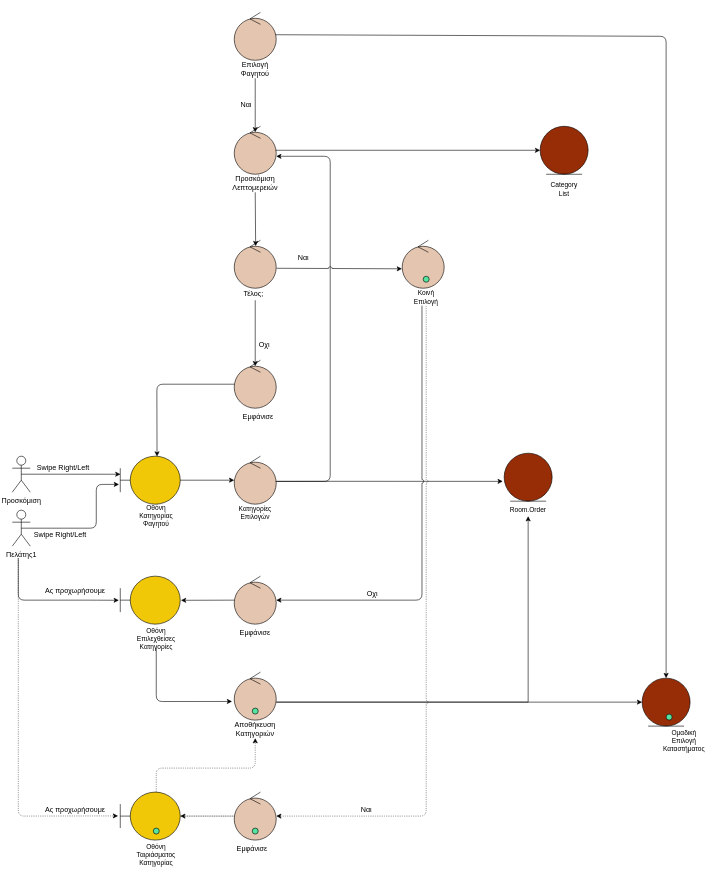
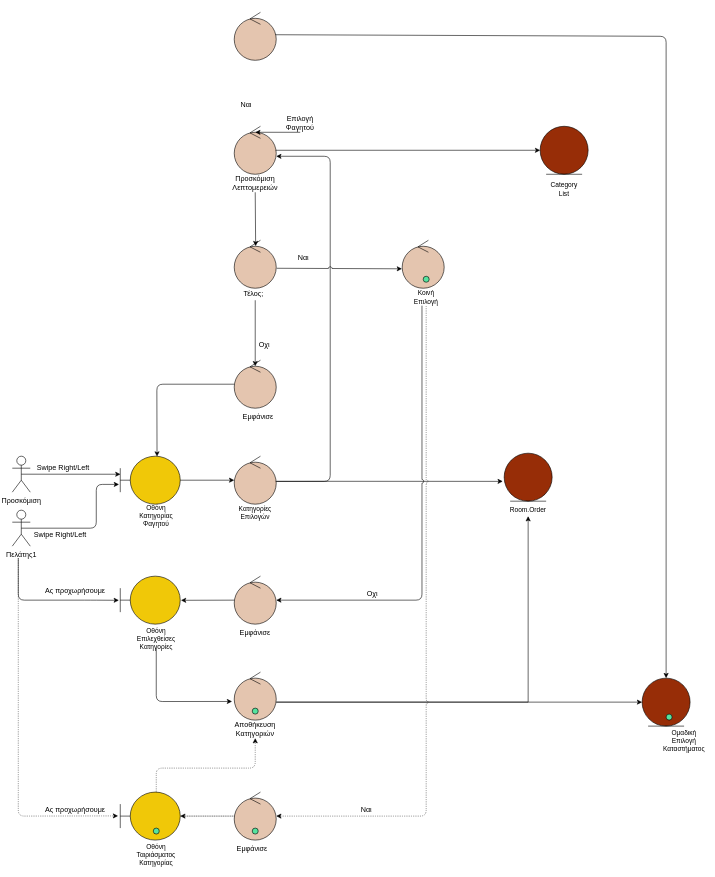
  <mxCell id="0" />
  <mxCell id="1" parent="0" />
  <mxCell id="2" value="" style="shape=umlBoundary;whiteSpace=wrap;html=1;fillColor=#F0C808;" parent="1" vertex="1"><mxGeometry x="200" y="760" width="100" height="80" as="geometry" /></mxCell>
  <mxCell id="3" value="Προσκόμιση" style="shape=umlActor;verticalLabelPosition=bottom;verticalAlign=top;html=1;" parent="1" vertex="1"><mxGeometry x="20" y="760" width="30" height="60" as="geometry" /></mxCell>
  <mxCell id="4" value="" style="endArrow=classic;html=1;rounded=0;entryX=0.003;entryY=0.376;entryDx=0;entryDy=0;entryPerimeter=0;exitX=0.5;exitY=0.5;exitDx=0;exitDy=0;exitPerimeter=0;" parent="1" source="3" target="2" edge="1"><mxGeometry width="50" height="50" relative="1" as="geometry"><mxPoint x="95" y="800" as="sourcePoint" /><mxPoint x="330" y="230" as="targetPoint" /></mxGeometry></mxCell>
  <mxCell id="5" value="" style="ellipse;shape=umlControl;whiteSpace=wrap;html=1;fontSize=10;fillColor=#E4C5AF;" parent="1" vertex="1"><mxGeometry x="390" y="210" width="70" height="80" as="geometry" /></mxCell>
  <mxCell id="6" value="" style="ellipse;shape=umlEntity;whiteSpace=wrap;html=1;fontSize=12;fillColor=#972D07;" parent="1" vertex="1"><mxGeometry x="900" y="210" width="80" height="80" as="geometry" /></mxCell>
  <mxCell id="7" value="" style="endArrow=classic;html=1;rounded=0;fontSize=11;exitX=0.986;exitY=0.5;exitDx=0;exitDy=0;exitPerimeter=0;entryX=0;entryY=0.5;entryDx=0;entryDy=0;" parent="1" source="5" target="6" edge="1"><mxGeometry width="50" height="50" relative="1" as="geometry"><mxPoint x="574" y="130" as="sourcePoint" /><mxPoint x="670" y="130" as="targetPoint" /></mxGeometry></mxCell>
  <mxCell id="8" value="" style="ellipse;shape=umlControl;whiteSpace=wrap;html=1;fontSize=12;fillColor=#E4C5AF;" parent="1" vertex="1"><mxGeometry x="390" y="400" width="70" height="80" as="geometry" /></mxCell>
  <mxCell id="9" value="" style="endArrow=classic;html=1;rounded=0;fontSize=12;exitX=0.5;exitY=1;exitDx=0;exitDy=0;startArrow=none;entryX=0.51;entryY=0.122;entryDx=0;entryDy=0;entryPerimeter=0;" parent="1" source="15" target="8" edge="1"><mxGeometry width="50" height="50" relative="1" as="geometry"><mxPoint x="550" y="310" as="sourcePoint" /><mxPoint x="420" y="410" as="targetPoint" /></mxGeometry></mxCell>
  <mxCell id="10" value="" style="endArrow=classic;html=1;rounded=0;fontSize=12;entryX=-0.029;entryY=0.587;entryDx=0;entryDy=0;exitX=1.004;exitY=0.523;exitDx=0;exitDy=0;exitPerimeter=0;entryPerimeter=0;" parent="1" source="12" target="20" edge="1"><mxGeometry width="50" height="50" relative="1" as="geometry"><mxPoint x="770" y="360" as="sourcePoint" /><mxPoint x="720" y="350" as="targetPoint" /><Array as="points" /></mxGeometry></mxCell>
  <mxCell id="11" value="Οχι" style="text;html=1;align=center;verticalAlign=middle;resizable=0;points=[];autosize=1;strokeColor=none;fillColor=none;fontSize=12;" parent="1" vertex="1"><mxGeometry x="420" y="565" width="40" height="20" as="geometry" /></mxCell>
  <mxCell id="12" value="" style="ellipse;shape=umlControl;whiteSpace=wrap;html=1;fontSize=12;fillColor=#E4C5AF;" parent="1" vertex="1"><mxGeometry x="390" y="760" width="70" height="80" as="geometry" /></mxCell>
  <mxCell id="13" value="" style="ellipse;shape=umlEntity;whiteSpace=wrap;html=1;fontSize=11;fillColor=#972D07;" parent="1" vertex="1"><mxGeometry x="1070" y="1130" width="80" height="80" as="geometry" /></mxCell>
  <mxCell id="14" value="Οθόνη Κατηγορίας Φαγητού" style="text;html=1;strokeColor=none;fillColor=none;align=center;verticalAlign=middle;whiteSpace=wrap;rounded=0;fontSize=11;" parent="1" vertex="1"><mxGeometry x="230" y="840" width="60" height="40" as="geometry" /></mxCell>
  <mxCell id="15" value="Προσκόμιση Λεπτομερειών" style="text;html=1;strokeColor=none;fillColor=none;align=center;verticalAlign=middle;whiteSpace=wrap;rounded=0;fontSize=12;" parent="1" vertex="1"><mxGeometry x="395" y="290" width="60" height="30" as="geometry" /></mxCell>
  <mxCell id="16" value="Category List" style="text;html=1;strokeColor=none;fillColor=none;align=center;verticalAlign=middle;whiteSpace=wrap;rounded=0;fontSize=11;" parent="1" vertex="1"><mxGeometry x="910" y="300" width="60" height="30" as="geometry" /></mxCell>
  <mxCell id="17" value="" style="endArrow=classic;html=1;rounded=0;fontSize=11;" parent="1" edge="1"><mxGeometry width="50" height="50" relative="1" as="geometry"><mxPoint x="300" y="800" as="sourcePoint" /><mxPoint x="390" y="800" as="targetPoint" /></mxGeometry></mxCell>
  <mxCell id="18" value="Ομαδική Επιλογή Καταστήματος" style="text;html=1;strokeColor=none;fillColor=none;align=center;verticalAlign=middle;whiteSpace=wrap;rounded=0;fontSize=11;" parent="1" vertex="1"><mxGeometry x="1110" y="1220" width="60" height="30" as="geometry" /></mxCell>
  <mxCell id="19" value="Κοινή Επιλογή" style="text;html=1;strokeColor=none;fillColor=none;align=center;verticalAlign=middle;whiteSpace=wrap;rounded=0;fontSize=11;" parent="1" vertex="1"><mxGeometry x="680" y="480" width="60" height="30" as="geometry" /></mxCell>
  <mxCell id="20" value="" style="ellipse;shape=umlEntity;whiteSpace=wrap;html=1;fontSize=12;fillColor=#972D07;" parent="1" vertex="1"><mxGeometry x="840" y="755" width="80" height="80" as="geometry" /></mxCell>
  <mxCell id="21" value="Room.Order" style="text;html=1;strokeColor=none;fillColor=none;align=center;verticalAlign=middle;whiteSpace=wrap;rounded=0;fontSize=11;" parent="1" vertex="1"><mxGeometry x="850" y="835" width="60" height="30" as="geometry" /></mxCell>
  <mxCell id="22" value="" style="ellipse;shape=umlControl;whiteSpace=wrap;html=1;fontSize=11;fillColor=#E4C5AF;" parent="1" vertex="1"><mxGeometry x="390" y="600" width="70" height="80" as="geometry" /></mxCell>
  <mxCell id="23" value="" style="endArrow=classic;html=1;rounded=1;fontSize=12;startArrow=none;entryX=0.613;entryY=0.007;entryDx=0;entryDy=0;entryPerimeter=0;" parent="1" target="2" edge="1"><mxGeometry width="50" height="50" relative="1" as="geometry"><mxPoint x="390" y="640" as="sourcePoint" /><mxPoint x="320" y="800" as="targetPoint" /><Array as="points"><mxPoint x="261" y="640" /></Array></mxGeometry></mxCell>
  <mxCell id="24" value="" style="ellipse;shape=umlControl;whiteSpace=wrap;html=1;fontSize=11;fillColor=#E4C5AF;" parent="1" vertex="1"><mxGeometry x="390" y="20" width="70" height="80" as="geometry" /></mxCell>
- <mxCell id="25" value="Επιλογή Φαγητού" style="text;html=1;strokeColor=none;fillColor=none;align=center;verticalAlign=middle;whiteSpace=wrap;rounded=0;fontSize=12;" parent="1" vertex="1"><mxGeometry x="395" y="100" width="60" height="30" as="geometry" /></mxCell>
+ <mxCell id="25" value="Επιλογή Φαγητού" style="text;html=1;strokeColor=none;fillColor=none;align=center;verticalAlign=middle;whiteSpace=wrap;rounded=0;fontSize=12;" parent="1" vertex="1"><mxGeometry x="470" y="190" width="60" height="30" as="geometry" /></mxCell>
  <mxCell id="26" value="" style="endArrow=classic;html=1;rounded=0;fontSize=12;startArrow=none;exitX=0.5;exitY=1;exitDx=0;exitDy=0;" parent="1" source="25" edge="1"><mxGeometry width="50" height="50" relative="1" as="geometry"><mxPoint x="425" y="140" as="sourcePoint" /><mxPoint x="425" y="220" as="targetPoint" /></mxGeometry></mxCell>
  <mxCell id="27" value="Ναι" style="text;html=1;strokeColor=none;fillColor=none;align=center;verticalAlign=middle;whiteSpace=wrap;rounded=0;fontSize=12;" parent="1" vertex="1"><mxGeometry x="380" y="160" width="60" height="30" as="geometry" /></mxCell>
  <mxCell id="28" value="Τέλος;" style="text;html=1;strokeColor=none;fillColor=none;align=center;verticalAlign=middle;whiteSpace=wrap;rounded=0;fontSize=12;" parent="1" vertex="1"><mxGeometry x="395" y="480" width="55" height="20" as="geometry" /></mxCell>
  <mxCell id="29" value="" style="endArrow=classic;html=1;rounded=0;fontSize=12;startArrow=none;" parent="1" edge="1"><mxGeometry width="50" height="50" relative="1" as="geometry"><mxPoint x="425" y="500" as="sourcePoint" /><mxPoint x="425" y="610" as="targetPoint" /></mxGeometry></mxCell>
  <mxCell id="30" value="Εμφάνισε" style="text;html=1;strokeColor=none;fillColor=none;align=center;verticalAlign=middle;whiteSpace=wrap;rounded=0;fontSize=12;" parent="1" vertex="1"><mxGeometry x="400" y="680" width="60" height="30" as="geometry" /></mxCell>
  <mxCell id="31" value="Πελάτης1" style="shape=umlActor;verticalLabelPosition=bottom;verticalAlign=top;html=1;" parent="1" vertex="1"><mxGeometry x="20" y="850" width="30" height="60" as="geometry" /></mxCell>
  <mxCell id="32" value="" style="endArrow=classic;html=1;rounded=1;exitX=0.5;exitY=0.5;exitDx=0;exitDy=0;exitPerimeter=0;entryX=-0.021;entryY=0.588;entryDx=0;entryDy=0;entryPerimeter=0;" parent="1" source="31" target="2" edge="1"><mxGeometry width="50" height="50" relative="1" as="geometry"><mxPoint x="43.95" y="802.44" as="sourcePoint" /><mxPoint x="220" y="802" as="targetPoint" /><Array as="points"><mxPoint x="160" y="880" /><mxPoint x="160" y="807" /></Array></mxGeometry></mxCell>
  <mxCell id="33" value="Swipe Right/Left" style="text;html=1;strokeColor=none;fillColor=none;align=center;verticalAlign=middle;whiteSpace=wrap;rounded=0;fontSize=12;" parent="1" vertex="1"><mxGeometry x="60" y="770" width="90" height="20" as="geometry" /></mxCell>
  <mxCell id="34" value="Swipe Right/Left" style="text;html=1;strokeColor=none;fillColor=none;align=center;verticalAlign=middle;whiteSpace=wrap;rounded=0;fontSize=12;" parent="1" vertex="1"><mxGeometry x="50" y="880" width="100" height="21" as="geometry" /></mxCell>
  <mxCell id="35" value="Κατηγορίες Επιλογών" style="text;html=1;strokeColor=none;fillColor=none;align=center;verticalAlign=middle;whiteSpace=wrap;rounded=0;fontSize=11;" parent="1" vertex="1"><mxGeometry x="395" y="840" width="60" height="30" as="geometry" /></mxCell>
  <mxCell id="36" value="" style="endArrow=classic;html=1;rounded=1;fontSize=12;exitX=0.988;exitY=0.527;exitDx=0;exitDy=0;exitPerimeter=0;jumpStyle=arc;" parent="1" source="12" edge="1"><mxGeometry width="50" height="50" relative="1" as="geometry"><mxPoint x="470.28" y="811.84" as="sourcePoint" /><mxPoint x="460" y="260" as="targetPoint" /><Array as="points"><mxPoint x="550" y="802" /><mxPoint x="550" y="540" /><mxPoint x="550" y="260" /></Array></mxGeometry></mxCell>
  <mxCell id="37" value="" style="ellipse;shape=umlControl;whiteSpace=wrap;html=1;fontSize=12;fillColor=#E4C5AF;" parent="1" vertex="1"><mxGeometry x="670" y="400" width="70" height="80" as="geometry" /></mxCell>
  <mxCell id="38" value="" style="shape=umlBoundary;whiteSpace=wrap;html=1;fillColor=#F0C808;" parent="1" vertex="1"><mxGeometry x="200" y="960" width="100" height="80" as="geometry" /></mxCell>
  <mxCell id="39" value="Οθόνη Επιλεχθείσες Κατηγορίες" style="text;html=1;strokeColor=none;fillColor=none;align=center;verticalAlign=middle;whiteSpace=wrap;rounded=0;fontSize=11;" parent="1" vertex="1"><mxGeometry x="225" y="1050" width="70" height="30" as="geometry" /></mxCell>
  <mxCell id="40" value="" style="endArrow=classic;html=1;rounded=1;entryX=-0.023;entryY=0.503;entryDx=0;entryDy=0;entryPerimeter=0;" parent="1" target="38" edge="1"><mxGeometry width="50" height="50" relative="1" as="geometry"><mxPoint x="30" y="930" as="sourcePoint" /><mxPoint x="230" y="812" as="targetPoint" /><Array as="points"><mxPoint x="30" y="1000" /><mxPoint y="1000" x="150" /></Array></mxGeometry></mxCell>
  <mxCell id="41" value="Ας προχωρήσουμε" style="text;html=1;strokeColor=none;fillColor=none;align=center;verticalAlign=middle;whiteSpace=wrap;rounded=0;fontSize=12;" parent="1" vertex="1"><mxGeometry x="70" y="970" width="110" height="30" as="geometry" /></mxCell>
  <mxCell id="42" value="" style="ellipse;shape=umlControl;whiteSpace=wrap;html=1;fontSize=12;fillColor=#E4C5AF;" parent="1" vertex="1"><mxGeometry x="390" y="960" width="70" height="80" as="geometry" /></mxCell>
  <mxCell id="43" value="Εμφάνισε" style="text;html=1;strokeColor=none;fillColor=none;align=center;verticalAlign=middle;whiteSpace=wrap;rounded=0;fontSize=12;" parent="1" vertex="1"><mxGeometry x="395" y="1040" width="60" height="30" as="geometry" /></mxCell>
  <mxCell id="44" value="" style="endArrow=classic;html=1;rounded=0;fontSize=11;entryX=1.012;entryY=0.503;entryDx=0;entryDy=0;entryPerimeter=0;" parent="1" target="38" edge="1"><mxGeometry width="50" height="50" relative="1" as="geometry"><mxPoint x="390" y="1000" as="sourcePoint" /><mxPoint x="400" y="810" as="targetPoint" /></mxGeometry></mxCell>
  <mxCell id="45" value="" style="endArrow=classic;html=1;rounded=1;fontSize=11;exitX=0.383;exitY=0.967;exitDx=0;exitDy=0;jumpStyle=arc;exitPerimeter=0;" parent="1" source="19" edge="1"><mxGeometry width="50" height="50" relative="1" as="geometry"><mxPoint x="469.02" y="260" as="sourcePoint" /><mxPoint x="460" y="1000" as="targetPoint" /><Array as="points"><mxPoint x="703" y="1000" /></Array></mxGeometry></mxCell>
  <mxCell id="46" value="Οχι" style="text;html=1;align=center;verticalAlign=middle;resizable=0;points=[];autosize=1;strokeColor=none;fillColor=none;fontSize=12;" parent="1" vertex="1"><mxGeometry x="600" y="980" width="40" height="20" as="geometry" /></mxCell>
  <mxCell id="47" value="" style="endArrow=classic;html=1;rounded=0;fontSize=11;exitX=1.011;exitY=0.584;exitDx=0;exitDy=0;exitPerimeter=0;entryX=-0.005;entryY=0.595;entryDx=0;entryDy=0;entryPerimeter=0;jumpStyle=arc;" parent="1" source="8" target="37" edge="1"><mxGeometry width="50" height="50" relative="1" as="geometry"><mxPoint x="469.02" y="260" as="sourcePoint" /><mxPoint x="910" y="260" as="targetPoint" /></mxGeometry></mxCell>
  <mxCell id="48" value="" style="ellipse;shape=umlControl;whiteSpace=wrap;html=1;fontSize=12;fillColor=#E4C5AF;" parent="1" vertex="1"><mxGeometry x="390" y="1120" width="70" height="80" as="geometry" /></mxCell>
  <mxCell id="49" value="Αποθήκευση Κατηγοριών" style="text;html=1;strokeColor=none;fillColor=none;align=center;verticalAlign=middle;whiteSpace=wrap;rounded=0;fontSize=12;" parent="1" vertex="1"><mxGeometry x="395" y="1200" width="60" height="30" as="geometry" /></mxCell>
  <mxCell id="50" value="" style="endArrow=classic;html=1;rounded=1;fontSize=11;entryX=-0.052;entryY=0.611;entryDx=0;entryDy=0;entryPerimeter=0;exitX=0.5;exitY=1;exitDx=0;exitDy=0;exitPerimeter=0;" parent="1" source="39" target="48" edge="1"><mxGeometry width="50" height="50" relative="1" as="geometry"><mxPoint x="260" y="1090" as="sourcePoint" /><mxPoint x="331.2" y="1010.24" as="targetPoint" /><Array as="points"><mxPoint x="260" y="1169" /></Array></mxGeometry></mxCell>
  <mxCell id="51" value="" style="endArrow=classic;html=1;rounded=0;fontSize=11;" parent="1" edge="1"><mxGeometry width="50" height="50" relative="1" as="geometry"><mxPoint x="460" y="1170" as="sourcePoint" /><mxPoint x="880" y="860" as="targetPoint" /><Array as="points"><mxPoint x="880" y="1170" /></Array></mxGeometry></mxCell>
  <mxCell id="52" value="" style="endArrow=classic;html=1;rounded=0;fontSize=11;" parent="1" edge="1"><mxGeometry width="50" height="50" relative="1" as="geometry"><mxPoint x="460" y="1170" as="sourcePoint" /><mxPoint x="1070" y="1170" as="targetPoint" /><Array as="points" /></mxGeometry></mxCell>
  <mxCell id="53" value="" style="shape=umlBoundary;whiteSpace=wrap;html=1;fillColor=#F0C808;" parent="1" vertex="1"><mxGeometry x="200" y="1320" width="100" height="80" as="geometry" /></mxCell>
  <mxCell id="54" value="Οθόνη Ταιριάσματος Κατηγορίας" style="text;html=1;strokeColor=none;fillColor=none;align=center;verticalAlign=middle;whiteSpace=wrap;rounded=0;fontSize=11;" parent="1" vertex="1"><mxGeometry x="230" y="1410" width="60" height="30" as="geometry" /></mxCell>
  <mxCell id="55" value="" style="ellipse;shape=umlControl;whiteSpace=wrap;html=1;fontSize=12;fillColor=#E4C5AF;" parent="1" vertex="1"><mxGeometry x="390" y="1320" width="70" height="80" as="geometry" /></mxCell>
  <mxCell id="56" value="" style="endArrow=classic;html=1;rounded=0;fontSize=11;dashed=1;dashPattern=1 2;" parent="1" target="53" edge="1"><mxGeometry width="50" height="50" relative="1" as="geometry"><mxPoint x="300" y="1360" as="sourcePoint" /><mxPoint x="311.2" y="1010.24" as="targetPoint" /><Array as="points"><mxPoint x="390" y="1360" /></Array></mxGeometry></mxCell>
  <mxCell id="57" value="" style="endArrow=classic;html=1;rounded=1;entryX=-0.037;entryY=0.496;entryDx=0;entryDy=0;entryPerimeter=0;dashed=1;dashPattern=1 2;" parent="1" target="53" edge="1"><mxGeometry width="50" height="50" relative="1" as="geometry"><mxPoint x="30" y="930" as="sourcePoint" /><mxPoint x="207.7" y="1010.24" as="targetPoint" /><Array as="points"><mxPoint x="30" y="1360" /></Array></mxGeometry></mxCell>
  <mxCell id="58" value="Εμφάνισε" style="text;html=1;strokeColor=none;fillColor=none;align=center;verticalAlign=middle;whiteSpace=wrap;rounded=0;fontSize=12;" parent="1" vertex="1"><mxGeometry x="390" y="1400" width="60" height="30" as="geometry" /></mxCell>
  <mxCell id="59" value="" style="endArrow=classic;html=1;rounded=1;fontSize=11;jumpStyle=arc;dashed=1;dashPattern=1 2;exitX=0.5;exitY=1;exitDx=0;exitDy=0;" parent="1" source="19" edge="1"><mxGeometry width="50" height="50" relative="1" as="geometry"><mxPoint x="720" y="510" as="sourcePoint" /><mxPoint x="460" y="1360" as="targetPoint" /><Array as="points"><mxPoint x="710" y="1360" /></Array></mxGeometry></mxCell>
  <mxCell id="60" value="Ναι" style="text;html=1;align=center;verticalAlign=middle;resizable=0;points=[];autosize=1;strokeColor=none;fillColor=none;fontSize=12;" parent="1" vertex="1"><mxGeometry x="595" y="1340" width="30" height="20" as="geometry" /></mxCell>
  <mxCell id="61" value="" style="endArrow=classic;html=1;rounded=1;fontSize=11;entryX=0.5;entryY=1;entryDx=0;entryDy=0;dashed=1;dashPattern=1 2;" parent="1" target="49" edge="1"><mxGeometry width="50" height="50" relative="1" as="geometry"><mxPoint x="260" y="1320" as="sourcePoint" /><mxPoint x="396.36" y="1178.88" as="targetPoint" /><Array as="points"><mxPoint x="260" y="1280" /><mxPoint x="425" y="1280" /></Array></mxGeometry></mxCell>
  <mxCell id="62" value="Ας προχωρήσουμε" style="text;html=1;strokeColor=none;fillColor=none;align=center;verticalAlign=middle;whiteSpace=wrap;rounded=0;fontSize=12;" parent="1" vertex="1"><mxGeometry x="70" y="1335" width="110" height="30" as="geometry" /></mxCell>
  <mxCell id="63" value="" style="endArrow=classic;html=1;rounded=1;fontSize=11;exitX=0.98;exitY=0.467;exitDx=0;exitDy=0;exitPerimeter=0;entryX=0.5;entryY=0;entryDx=0;entryDy=0;" parent="1" source="24" target="13" edge="1"><mxGeometry width="50" height="50" relative="1" as="geometry"><mxPoint x="469.02" y="260" as="sourcePoint" /><mxPoint x="1120" y="60" as="targetPoint" /><Array as="points"><mxPoint x="1110" y="60" /></Array></mxGeometry></mxCell>
  <mxCell id="64" value="" style="shape=ellipse;fillColor=#56E39F;strokeColor=default;html=1;sketch=0;fontColor=#56E39F;" parent="1" vertex="1"><mxGeometry x="705" y="460" width="10" height="10" as="geometry" /></mxCell>
  <mxCell id="65" value="" style="shape=ellipse;fillColor=#56E39F;strokeColor=default;html=1;sketch=0;fontColor=#56E39F;" parent="1" vertex="1"><mxGeometry x="420" y="1380" width="10" height="10" as="geometry" /></mxCell>
  <mxCell id="66" value="" style="shape=ellipse;fillColor=#56E39F;strokeColor=default;html=1;sketch=0;fontColor=#56E39F;" parent="1" vertex="1"><mxGeometry x="255" y="1380" width="10" height="10" as="geometry" /></mxCell>
  <mxCell id="67" value="" style="shape=ellipse;fillColor=#56E39F;strokeColor=default;html=1;sketch=0;fontColor=#56E39F;" parent="1" vertex="1"><mxGeometry x="420" y="1180" width="10" height="10" as="geometry" /></mxCell>
  <mxCell id="68" value="" style="shape=ellipse;fillColor=#56E39F;strokeColor=default;html=1;sketch=0;fontColor=#56E39F;" parent="1" vertex="1"><mxGeometry x="1110" y="1190" width="10" height="10" as="geometry" /></mxCell>
  <mxCell id="69" value="Ναι" style="text;html=1;align=center;verticalAlign=middle;resizable=0;points=[];autosize=1;strokeColor=none;fillColor=none;fontSize=12;" vertex="1" parent="1"><mxGeometry x="490" y="420" width="30" height="20" as="geometry" /></mxCell>
